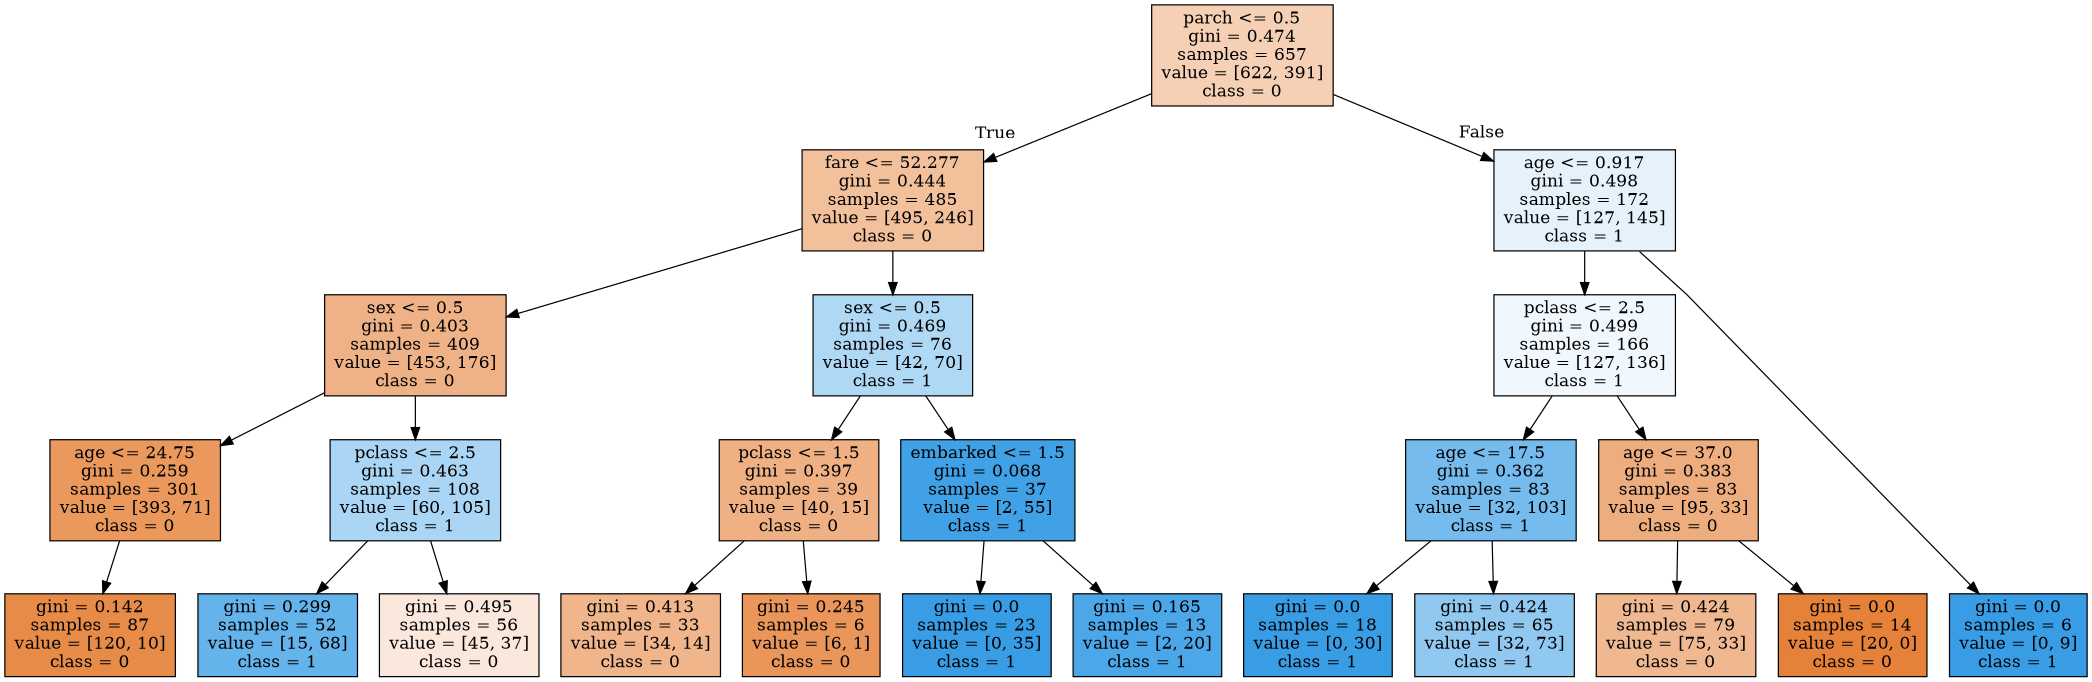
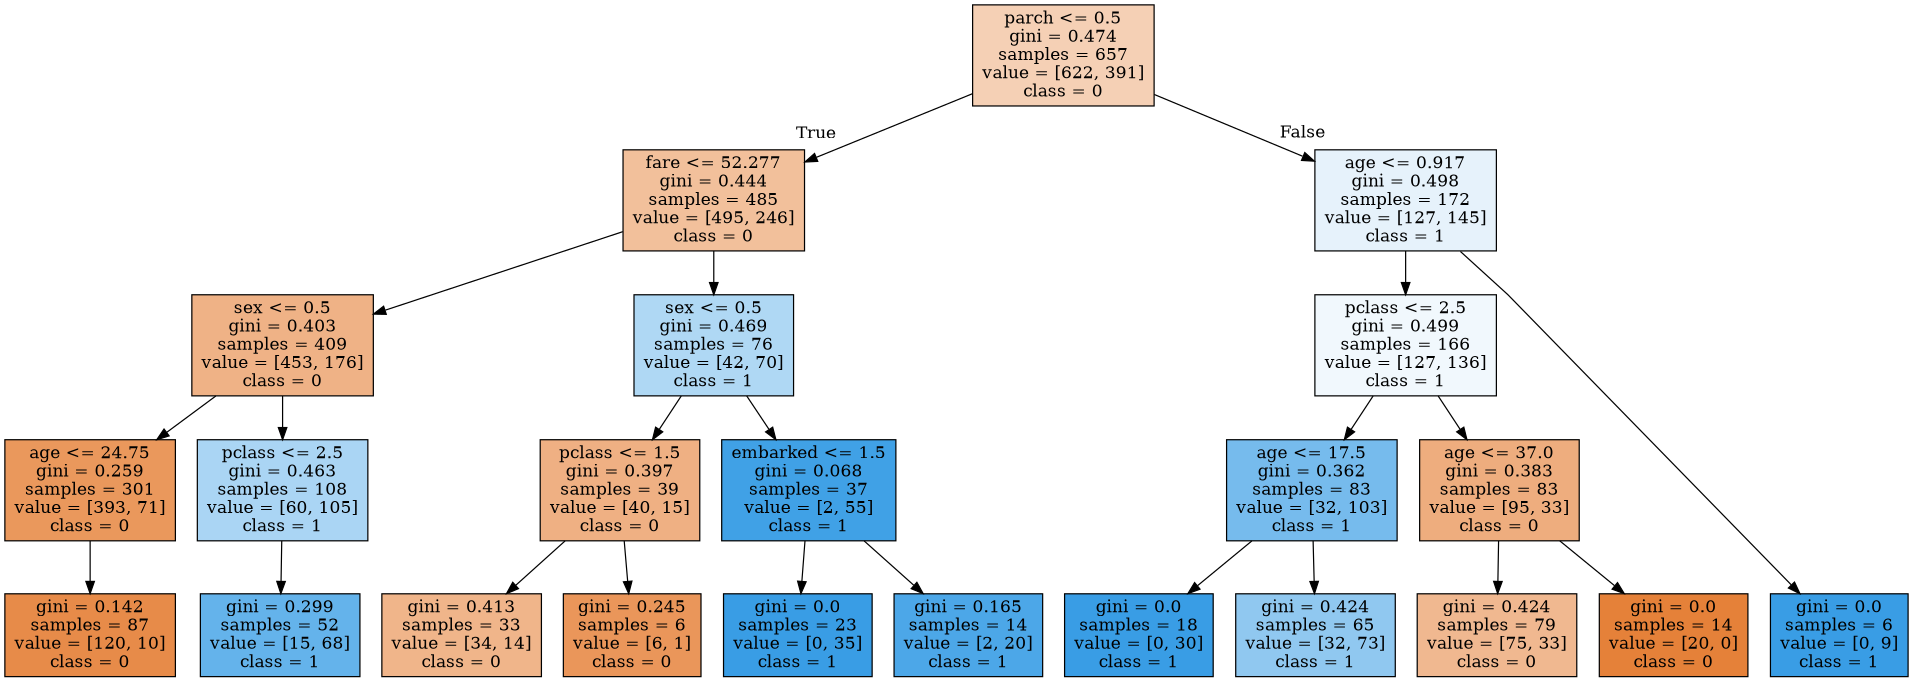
  digraph {
    ranksep=equally
    splines=polyline
    node [color=black fillcolor="#399de5ff" shape=box style=filled]
    n1 [fillcolor="#e581395f" label="parch <= 0.5\ngini = 0.474\nsamples = 657\nvalue = [622, 391]\nclass = 0"]
    n2 [fillcolor="#e5813980" label="fare <= 52.277\ngini = 0.444\nsamples = 485\nvalue = [495, 246]\nclass = 0"]
    n3 [fillcolor="#399de520" label="age <= 0.917\ngini = 0.498\nsamples = 172\nvalue = [127, 145]\nclass = 1"]
    n4 [fillcolor="#e581399c" label="sex <= 0.5\ngini = 0.403\nsamples = 409\nvalue = [453, 176]\nclass = 0"]
    n5 [fillcolor="#399de566" label="sex <= 0.5\ngini = 0.469\nsamples = 76\nvalue = [42, 70]\nclass = 1"]
    n6 [fillcolor="#399de511" label="pclass <= 2.5\ngini = 0.499\nsamples = 166\nvalue = [127, 136]\nclass = 1"]
    n7 [fillcolor="#e58139d1" label="age <= 24.75\ngini = 0.259\nsamples = 301\nvalue = [393, 71]\nclass = 0"]
    n8 [fillcolor="#399de56d" label="pclass <= 2.5\ngini = 0.463\nsamples = 108\nvalue = [60, 105]\nclass = 1"]
    n9 [fillcolor="#e581399f" label="pclass <= 1.5\ngini = 0.397\nsamples = 39\nvalue = [40, 15]\nclass = 0"]
    n10 [fillcolor="#399de5f6" label="embarked <= 1.5\ngini = 0.068\nsamples = 37\nvalue = [2, 55]\nclass = 1"]
    n11 [fillcolor="#399de5b0" label="age <= 17.5\ngini = 0.362\nsamples = 83\nvalue = [32, 103]\nclass = 1"]
    n12 [fillcolor="#e58139a6" label="age <= 37.0\ngini = 0.383\nsamples = 83\nvalue = [95, 33]\nclass = 0"]
    n13 [fillcolor="#e58139ea" label="gini = 0.142\nsamples = 87\nvalue = [120, 10]\nclass = 0"]
    n14 [fillcolor="#399de5c7" label="gini = 0.299\nsamples = 52\nvalue = [15, 68]\nclass = 1"]
-   n15 [fillcolor="#e581392d" label="gini = 0.495\nsamples = 56\nvalue = [45, 37]\nclass = 0"]
    n16 [fillcolor="#e5813996" label="gini = 0.413\nsamples = 33\nvalue = [34, 14]\nclass = 0"]
    n17 [fillcolor="#e58139d4" label="gini = 0.245\nsamples = 6\nvalue = [6, 1]\nclass = 0"]
    n18 [label="gini = 0.0\nsamples = 23\nvalue = [0, 35]\nclass = 1"]
-   n19 [fillcolor="#399de5e6" label="gini = 0.165\nsamples = 13\nvalue = [2, 20]\nclass = 1"]
+   n19 [fillcolor="#399de5e6" label="gini = 0.165\nsamples = 14\nvalue = [2, 20]\nclass = 1"]
    n20 [label="gini = 0.0\nsamples = 6\nvalue = [0, 9]\nclass = 1"]
    n21 [label="gini = 0.0\nsamples = 18\nvalue = [0, 30]\nclass = 1"]
    n22 [fillcolor="#399de58f" label="gini = 0.424\nsamples = 65\nvalue = [32, 73]\nclass = 1"]
    n23 [fillcolor="#e581398f" label="gini = 0.424\nsamples = 79\nvalue = [75, 33]\nclass = 0"]
    n24 [fillcolor="#e58139ff" label="gini = 0.0\nsamples = 14\nvalue = [20, 0]\nclass = 0"]
    subgraph sub_1 {
      rank=same
      n1
    }
    subgraph sub_2 {
      rank=same
      n2
      n3
    }
    subgraph sub_3 {
      rank=same
      n4
      n5
      n6
    }
    subgraph sub_4 {
      rank=same
      n7
      n8
      n9
      n10
      n11
      n12
    }
    subgraph sub_5 {
      rank=same
      n13
      n14
-     n15
      n16
      n17
      n18
      n19
      n20
      n21
      n22
      n23
      n24
    }
    n1 -> n2 [headlabel=True labelangle=45 labeldistance=2.5]
    n1 -> n3 [headlabel=False labelangle=-45 labeldistance=2.5]
    n2 -> n4
    n2 -> n5
    n3 -> n6
    n3 -> n20
    n4 -> n7
    n4 -> n8
    n5 -> n9
    n5 -> n10
    n6 -> n11
    n6 -> n12
    n7 -> n13
    n8 -> n14
-   n8 -> n15
    n9 -> n16
    n9 -> n17
    n10 -> n18
    n10 -> n19
    n11 -> n21
    n11 -> n22
    n12 -> n23
    n12 -> n24
  }
